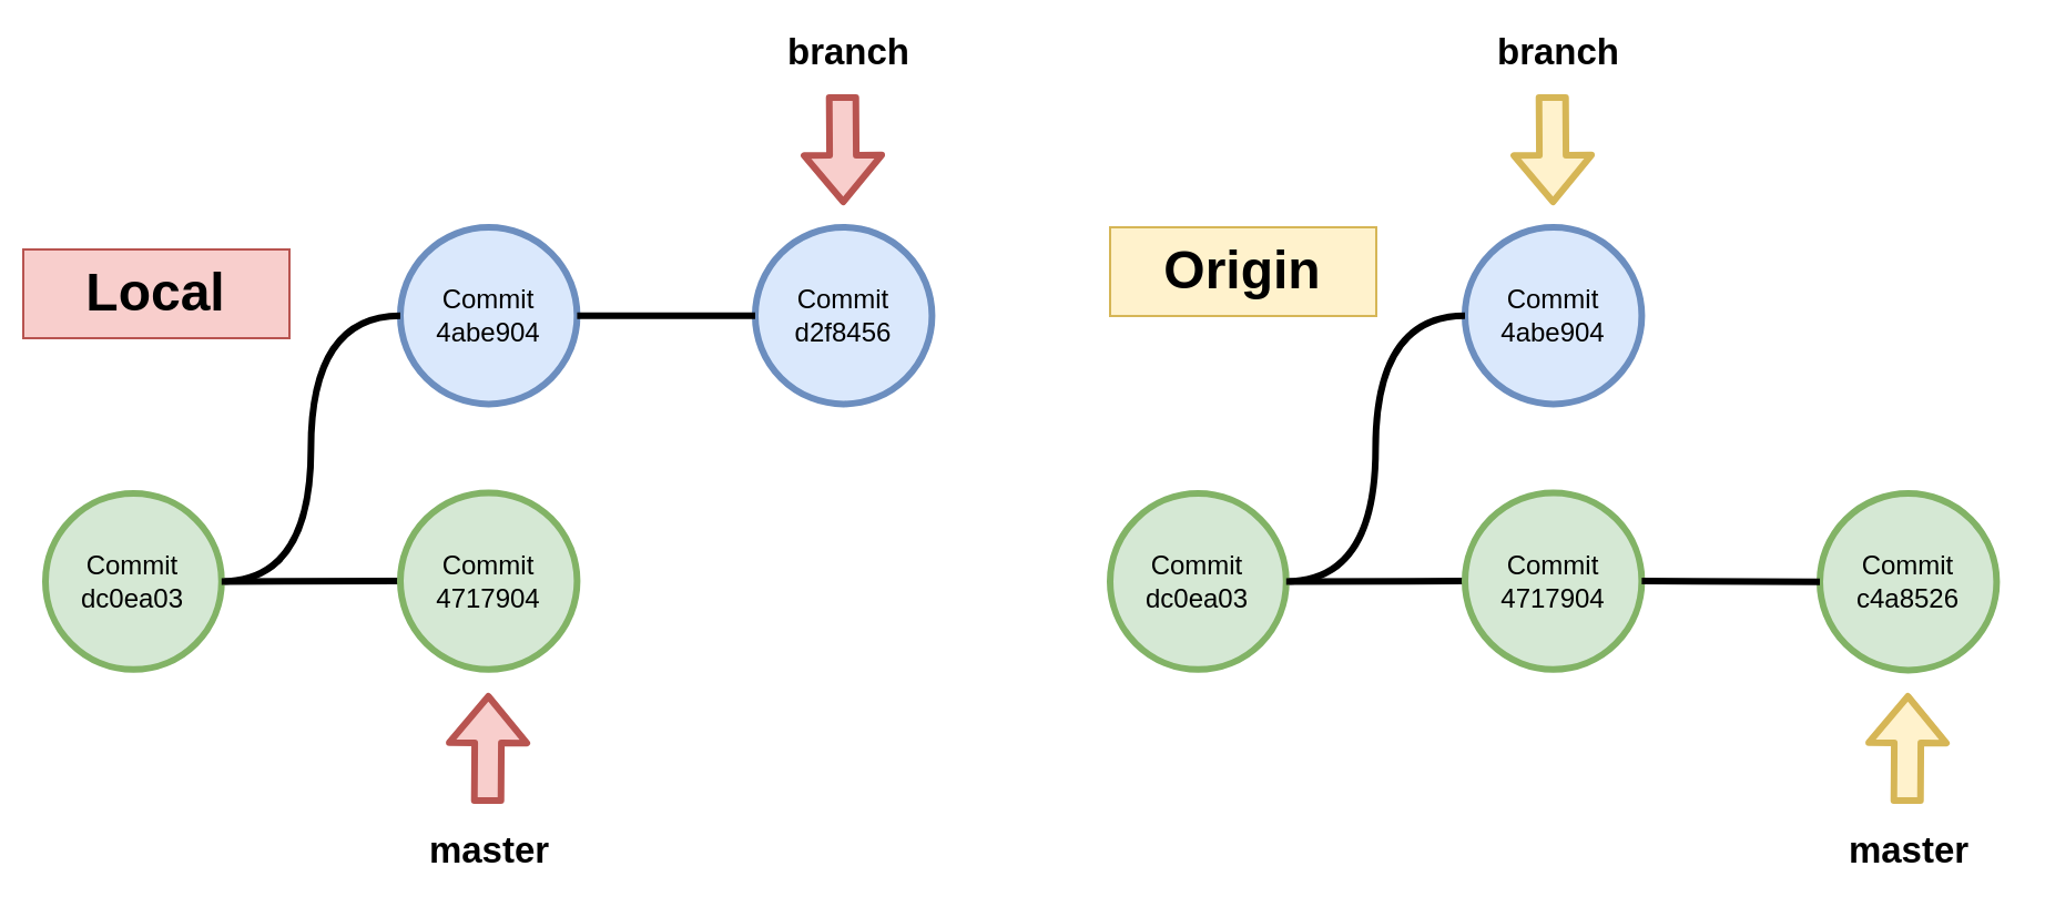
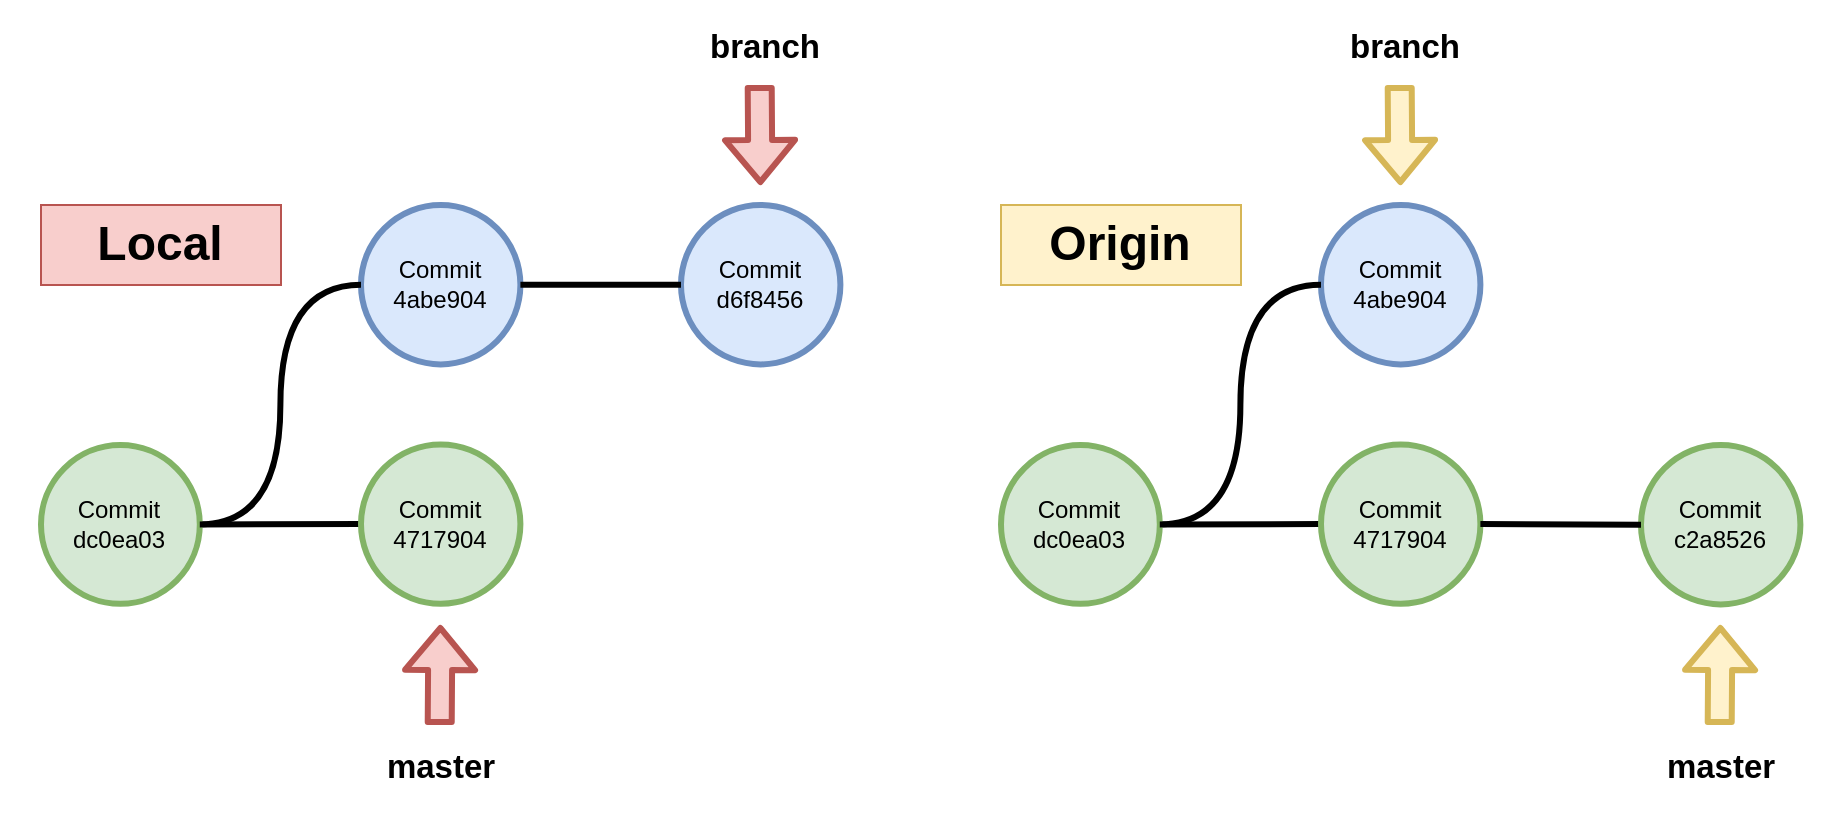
  <mxCell id="0" />
  <mxCell id="1" parent="0" />
  <mxCell id="2" style="rounded=0;orthogonalLoop=1;jettySize=auto;html=1;exitX=1;exitY=0.5;exitDx=0;exitDy=0;entryX=0;entryY=0.5;entryDx=0;entryDy=0;strokeWidth=3;endArrow=none;endFill=0;" parent="1" source="3" target="8" edge="1"><mxGeometry relative="1" as="geometry" /></mxCell>
  <mxCell id="3" value="Commit&lt;br&gt;dc0ea03" style="ellipse;whiteSpace=wrap;html=1;aspect=fixed;strokeWidth=3;fillColor=#d5e8d4;strokeColor=#82b366;" parent="1" vertex="1"><mxGeometry x="20" y="200" width="79.4" height="79.4" as="geometry" /></mxCell>
  <mxCell id="4" value="Commit&lt;br&gt;4abe904" style="ellipse;whiteSpace=wrap;html=1;aspect=fixed;strokeWidth=3;fillColor=#dae8fc;strokeColor=#6c8ebf;" parent="1" vertex="1"><mxGeometry x="180" y="80" width="79.7" height="79.7" as="geometry" /></mxCell>
- <mxCell id="5" value="Commit&lt;br&gt;d2f8456" style="ellipse;whiteSpace=wrap;html=1;aspect=fixed;strokeWidth=3;fillColor=#dae8fc;strokeColor=#6c8ebf;" parent="1" vertex="1"><mxGeometry x="340" y="80" width="79.7" height="79.7" as="geometry" /></mxCell>
+ <mxCell id="5" value="Commit&lt;br&gt;d6f8456" style="ellipse;whiteSpace=wrap;html=1;aspect=fixed;strokeWidth=3;fillColor=#dae8fc;strokeColor=#6c8ebf;" parent="1" vertex="1"><mxGeometry x="340" y="80" width="79.7" height="79.7" as="geometry" /></mxCell>
  <mxCell id="6" value="" style="endArrow=none;html=1;entryX=0;entryY=0.5;exitX=1;exitY=0.5;strokeWidth=3;endFill=0;fillColor=#dae8fc;" parent="1" source="4" target="5" edge="1"><mxGeometry width="50" height="50" relative="1" as="geometry"><mxPoint x="70" y="209.7" as="sourcePoint" /><mxPoint x="120" y="159.7" as="targetPoint" /></mxGeometry></mxCell>
  <mxCell id="7" value="" style="endArrow=none;html=1;strokeWidth=3;entryX=0;entryY=0.5;exitX=1;exitY=0.5;edgeStyle=orthogonalEdgeStyle;curved=1;" parent="1" source="3" target="4" edge="1"><mxGeometry width="50" height="50" relative="1" as="geometry"><mxPoint x="70" y="209.7" as="sourcePoint" /><mxPoint x="120" y="159.7" as="targetPoint" /></mxGeometry></mxCell>
  <mxCell id="8" value="Commit&lt;br&gt;4717904" style="ellipse;whiteSpace=wrap;html=1;aspect=fixed;strokeWidth=3;fillColor=#d5e8d4;strokeColor=#82b366;" parent="1" vertex="1"><mxGeometry x="180" y="199.7" width="79.7" height="79.7" as="geometry" /></mxCell>
  <mxCell id="9" value="" style="shape=flexArrow;endArrow=classic;html=1;strokeWidth=3;fillColor=#f8cecc;strokeColor=#b85450;" parent="1" edge="1"><mxGeometry width="50" height="50" relative="1" as="geometry"><mxPoint x="219.35" y="340" as="sourcePoint" /><mxPoint x="219.7" y="290" as="targetPoint" /></mxGeometry></mxCell>
  <mxCell id="10" value="&lt;h2&gt;master&lt;/h2&gt;" style="edgeLabel;html=1;align=center;verticalAlign=middle;resizable=0;points=[];labelBackgroundColor=none;" parent="9" vertex="1" connectable="0"><mxGeometry x="-0.36" y="1" relative="1" as="geometry"><mxPoint x="1.39" y="36.01" as="offset" /></mxGeometry></mxCell>
  <mxCell id="11" value="" style="shape=flexArrow;endArrow=classic;html=1;strokeWidth=3;fillColor=#f8cecc;strokeColor=#b85450;" parent="1" edge="1"><mxGeometry width="50" height="50" relative="1" as="geometry"><mxPoint x="379.35" y="20" as="sourcePoint" /><mxPoint x="379.7" y="70" as="targetPoint" /></mxGeometry></mxCell>
  <mxCell id="12" value="&lt;h2&gt;branch&lt;/h2&gt;" style="edgeLabel;html=1;align=center;verticalAlign=middle;resizable=0;points=[];labelBackgroundColor=none;" parent="11" vertex="1" connectable="0"><mxGeometry x="-0.36" y="1" relative="1" as="geometry"><mxPoint x="1.39" y="-35.99" as="offset" /></mxGeometry></mxCell>
  <mxCell id="13" style="rounded=0;orthogonalLoop=1;jettySize=auto;html=1;exitX=1;exitY=0.5;exitDx=0;exitDy=0;entryX=0;entryY=0.5;entryDx=0;entryDy=0;strokeWidth=3;endArrow=none;endFill=0;" edge="1" source="14" target="17" parent="1"><mxGeometry relative="1" as="geometry" /></mxCell>
  <mxCell id="14" value="Commit&lt;br&gt;dc0ea03" style="ellipse;whiteSpace=wrap;html=1;aspect=fixed;strokeWidth=3;fillColor=#d5e8d4;strokeColor=#82b366;" vertex="1" parent="1"><mxGeometry x="500" y="200" width="79.4" height="79.4" as="geometry" /></mxCell>
  <mxCell id="15" value="Commit&lt;br&gt;4abe904" style="ellipse;whiteSpace=wrap;html=1;aspect=fixed;strokeWidth=3;fillColor=#dae8fc;strokeColor=#6c8ebf;" vertex="1" parent="1"><mxGeometry x="660" y="80" width="79.7" height="79.7" as="geometry" /></mxCell>
  <mxCell id="16" value="" style="endArrow=none;html=1;strokeWidth=3;entryX=0;entryY=0.5;exitX=1;exitY=0.5;edgeStyle=orthogonalEdgeStyle;curved=1;" edge="1" source="14" target="15" parent="1"><mxGeometry width="50" height="50" relative="1" as="geometry"><mxPoint x="550" y="209.7" as="sourcePoint" /><mxPoint x="600" y="159.7" as="targetPoint" /></mxGeometry></mxCell>
  <mxCell id="17" value="Commit&lt;br&gt;4717904" style="ellipse;whiteSpace=wrap;html=1;aspect=fixed;strokeWidth=3;fillColor=#d5e8d4;strokeColor=#82b366;" vertex="1" parent="1"><mxGeometry x="660" y="199.7" width="79.7" height="79.7" as="geometry" /></mxCell>
- <mxCell id="18" value="Commit&lt;br&gt;c4a8526" style="ellipse;whiteSpace=wrap;html=1;aspect=fixed;strokeWidth=3;fillColor=#d5e8d4;strokeColor=#82b366;" vertex="1" parent="1"><mxGeometry x="820" y="200" width="79.7" height="79.7" as="geometry" /></mxCell>
+ <mxCell id="18" value="Commit&lt;br&gt;c2a8526" style="ellipse;whiteSpace=wrap;html=1;aspect=fixed;strokeWidth=3;fillColor=#d5e8d4;strokeColor=#82b366;" vertex="1" parent="1"><mxGeometry x="820" y="200" width="79.7" height="79.7" as="geometry" /></mxCell>
  <mxCell id="19" value="" style="endArrow=none;html=1;entryX=0;entryY=0.5;exitX=1;exitY=0.5;strokeWidth=3;endFill=0;" edge="1" source="17" target="18" parent="1"><mxGeometry width="50" height="50" relative="1" as="geometry"><mxPoint x="550" y="329.7" as="sourcePoint" /><mxPoint x="600" y="279.7" as="targetPoint" /></mxGeometry></mxCell>
  <mxCell id="20" value="" style="shape=flexArrow;endArrow=classic;html=1;strokeWidth=3;fillColor=#fff2cc;strokeColor=#d6b656;" edge="1" parent="1"><mxGeometry width="50" height="50" relative="1" as="geometry"><mxPoint x="859.35" y="340" as="sourcePoint" /><mxPoint x="859.7" y="290" as="targetPoint" /></mxGeometry></mxCell>
  <mxCell id="21" value="&lt;h2&gt;master&lt;/h2&gt;" style="edgeLabel;html=1;align=center;verticalAlign=middle;resizable=0;points=[];labelBackgroundColor=none;" vertex="1" connectable="0" parent="20"><mxGeometry x="-0.36" y="1" relative="1" as="geometry"><mxPoint x="1.39" y="36.01" as="offset" /></mxGeometry></mxCell>
  <mxCell id="22" value="" style="shape=flexArrow;endArrow=classic;html=1;strokeWidth=3;fillColor=#fff2cc;strokeColor=#d6b656;" edge="1" parent="1"><mxGeometry width="50" height="50" relative="1" as="geometry"><mxPoint x="699.35" y="20" as="sourcePoint" /><mxPoint x="699.7" y="70" as="targetPoint" /></mxGeometry></mxCell>
  <mxCell id="23" value="&lt;h2&gt;branch&lt;/h2&gt;" style="edgeLabel;html=1;align=center;verticalAlign=middle;resizable=0;points=[];labelBackgroundColor=none;" vertex="1" connectable="0" parent="22"><mxGeometry x="-0.36" y="1" relative="1" as="geometry"><mxPoint x="1.39" y="-35.99" as="offset" /></mxGeometry></mxCell>
- <mxCell id="24" value="&lt;h1&gt;Local&lt;/h1&gt;" style="text;html=1;strokeColor=#b85450;fillColor=#f8cecc;align=center;verticalAlign=middle;whiteSpace=wrap;rounded=0;" vertex="1" parent="1"><mxGeometry x="10" y="90" width="120" height="40" as="geometry" /></mxCell>
+ <mxCell id="24" value="&lt;h1&gt;Local&lt;/h1&gt;" style="text;html=1;strokeColor=#b85450;fillColor=#f8cecc;align=center;verticalAlign=middle;whiteSpace=wrap;rounded=0;" vertex="1" parent="1"><mxGeometry x="20" y="80" width="120" height="40" as="geometry" /></mxCell>
  <mxCell id="25" value="&lt;h1&gt;Origin&lt;/h1&gt;" style="text;html=1;strokeColor=#d6b656;fillColor=#fff2cc;align=center;verticalAlign=middle;whiteSpace=wrap;rounded=0;" vertex="1" parent="1"><mxGeometry x="500" y="80" width="120" height="40" as="geometry" /></mxCell>
